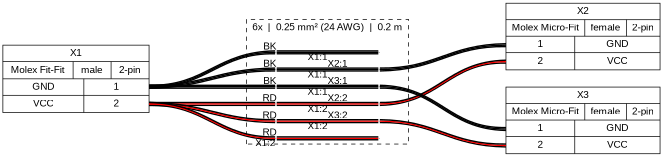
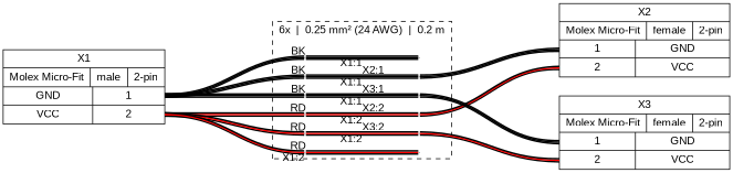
  graph {
    fontname=arial
    nodesep=0.33
    rankdir=LR
    ranksep=2
    node [fillcolor=white fixedsize=true fontname=arial shape=point style=filled]
    edge [color="#000000:#000000:#000000" fontname=arial labelangle=60 labeldist=0 style=bold]
    W1_w1l [height=0 width=0]
    W1_w1r [height=0 width=0]
    W1_w2l [height=0 width=0]
    W1_w2r [height=0 width=0]
    W1_w3l [height=0 width=0]
    W1_w3r [height=0 width=0]
    W1_w4l [height=0 width=0]
    W1_w4r [height=0 width=0]
    W1_w5l [height=0 width=0]
    W1_w5r [height=0 width=0]
    W1_w6l [height=0 width=0]
    W1_w6r [height=0 width=0]
    n13 [label="X2|{Molex Micro-Fit|female|2-pin}|{{<p1l>1|<p2l>2}|{GND|VCC}}" shape=record fixedsize=""]
    n14 [label="X3|{Molex Micro-Fit|female|2-pin}|{{<p1l>1|<p2l>2}|{GND|VCC}}" shape=record fixedsize=""]
-   n15 [label="X1|{Molex Fit-Fit|male|2-pin}|{{GND|VCC}|{<p1r>1|<p2r>2}}" shape=record fixedsize=""]
+   n15 [label="X1|{Molex Micro-Fit|male|2-pin}|{{GND|VCC}|{<p1r>1|<p2r>2}}" shape=record fixedsize=""]
    subgraph cluster_1 {
      fillcolor=white
      label="6x  |  0.25 mm² (24 AWG)  |  0.2 m\n "
      style="filled, dashed"
      W1_w1l
      W1_w1r
      W1_w2l
      W1_w2r
      W1_w3l
      W1_w3r
      W1_w4l
      W1_w4r
      W1_w5l
      W1_w5r
      W1_w6l
      W1_w6r
    }
    W1_w1l -- W1_w1r [taillabel="                                   BK"]
    W1_w1r -- n13 [headport=p1l taillabel="X2:1            " tailport=e]
    W1_w2l -- W1_w2r [color="#000000:#ff0000:#000000" taillabel="                                   RD"]
    W1_w2r -- n13 [color="#000000:#ff0000:#000000" headport=p2l taillabel="X2:2            " tailport=e]
    W1_w3l -- W1_w3r [taillabel="                                   BK"]
    W1_w3r -- n14 [headport=p1l taillabel="X3:1            " tailport=e]
    W1_w4l -- W1_w4r [color="#000000:#ff0000:#000000" taillabel="                                   RD"]
    W1_w4r -- n14 [color="#000000:#ff0000:#000000" headport=p2l taillabel="X3:2            " tailport=e]
    W1_w5l -- W1_w5r [taillabel="                                   BK"]
    W1_w6l -- W1_w6r [color="#000000:#ff0000:#000000" taillabel="                                   RD"]
    n15 -- W1_w1l [headlabel="            X1:1" headport=w labelangle=-60 tailport=p1r]
    n15 -- W1_w2l [color="#000000:#ff0000:#000000" headlabel="            X1:2" headport=w labelangle=-60 tailport=p2r]
    n15 -- W1_w3l [headlabel="            X1:1" headport=w labelangle=-60 tailport=p1r]
    n15 -- W1_w4l [color="#000000:#ff0000:#000000" headlabel="            X1:2" headport=w labelangle=-60 tailport=p2r]
    n15 -- W1_w5l [headlabel="            X1:1" headport=w labelangle=-60 tailport=p1r]
    n15 -- W1_w6l [color="#000000:#ff0000:#000000" headlabel="            X1:2" headport=w labelangle=-60 tailport=p2r]
  }
